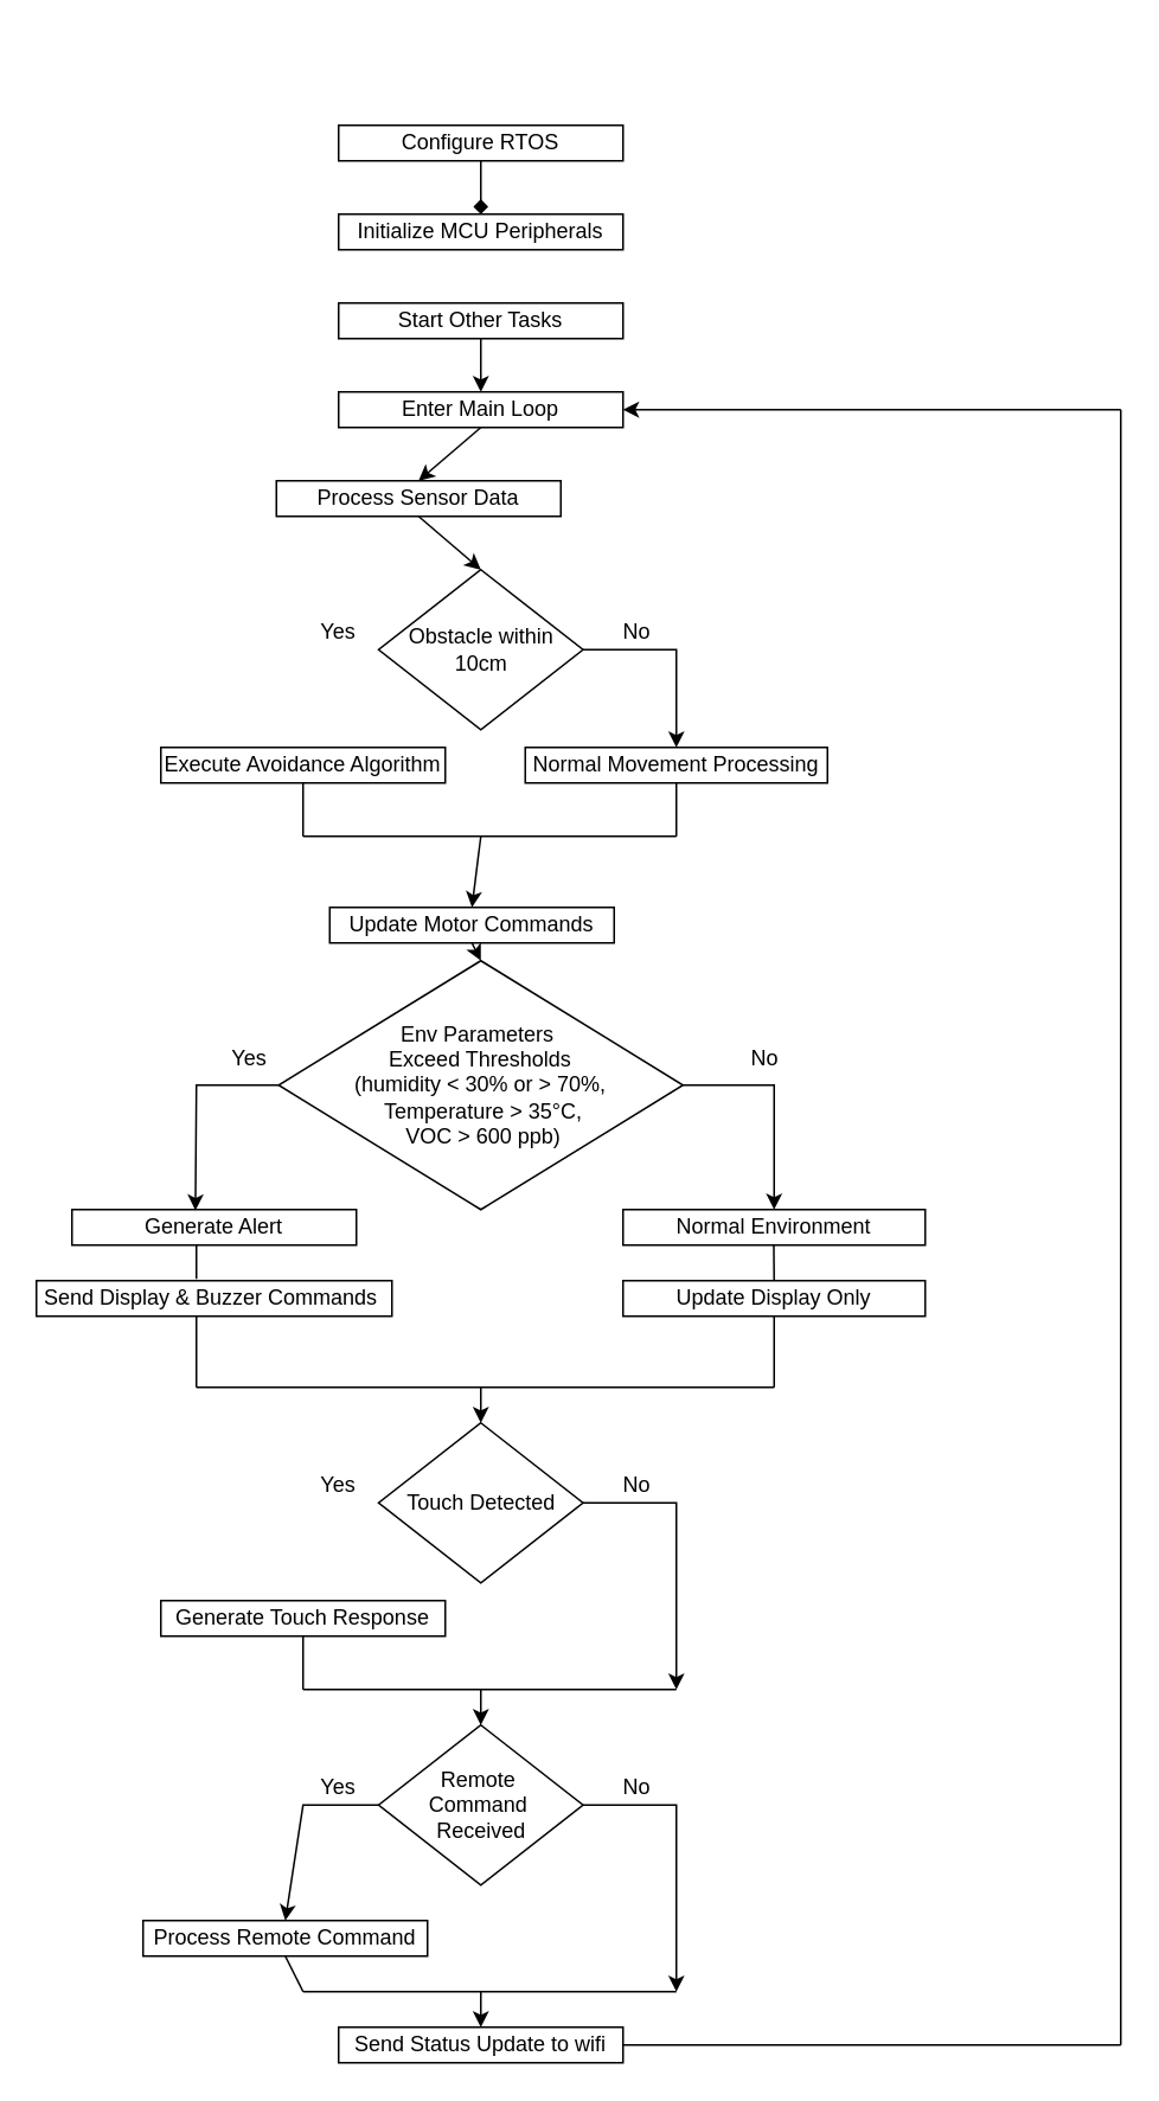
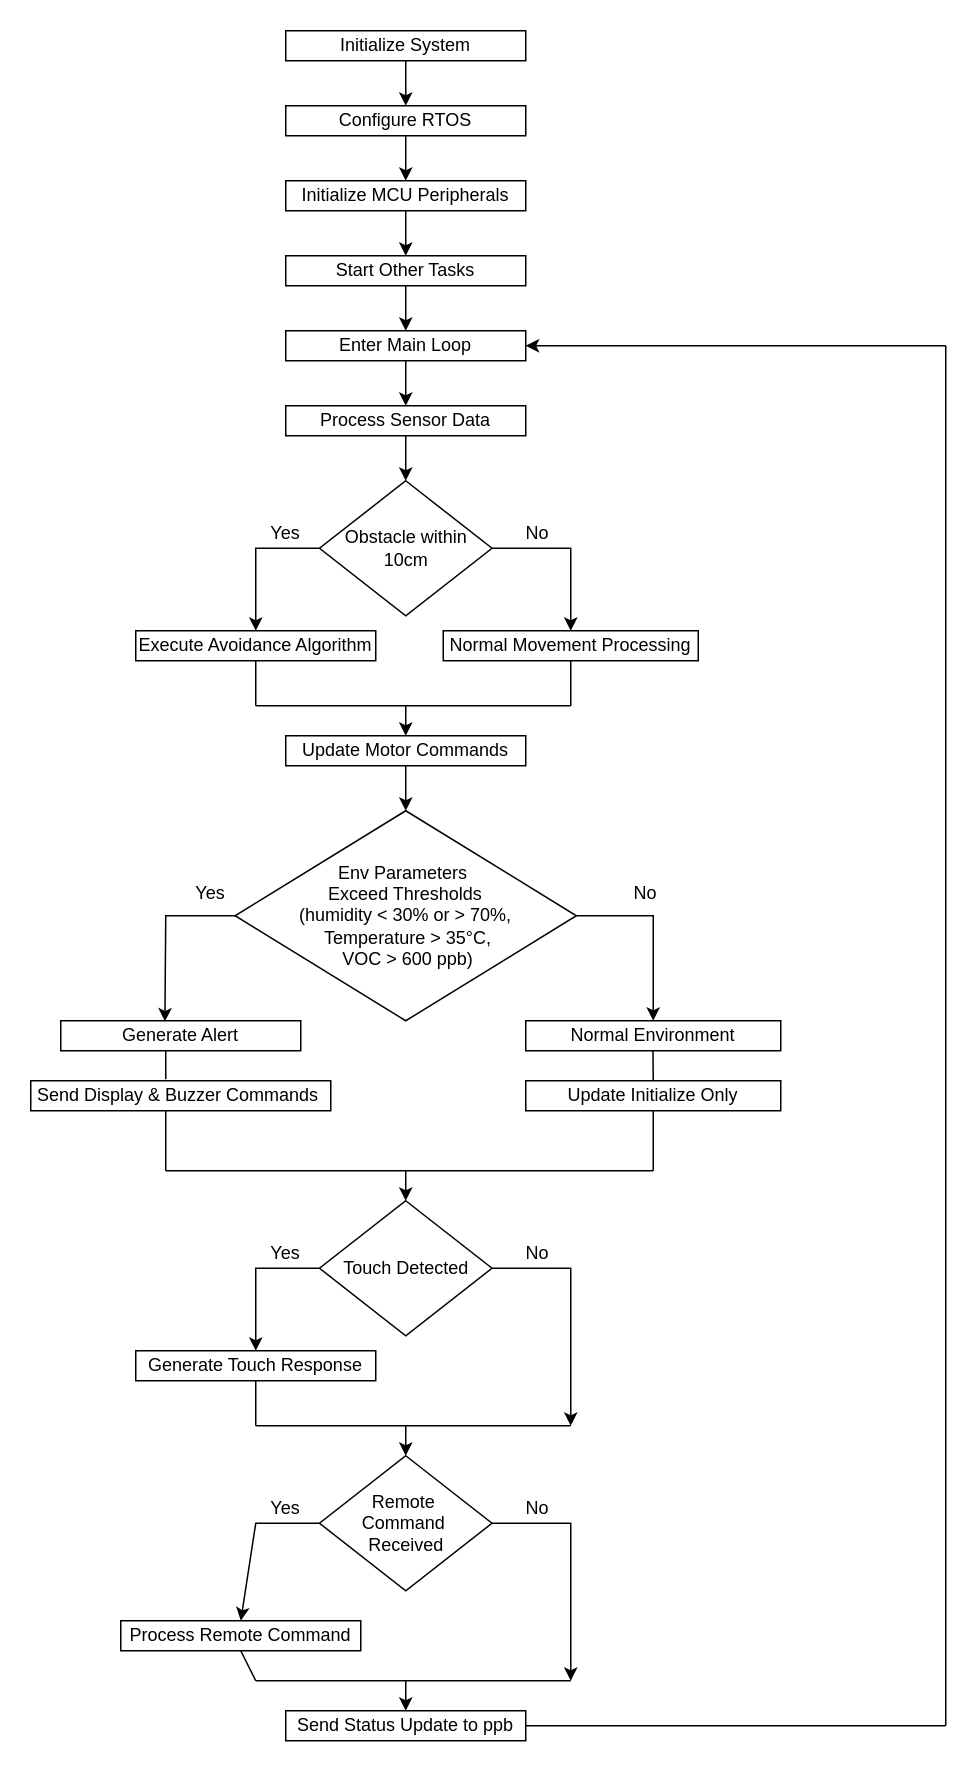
  <mxCell id="0" />
  <mxCell id="1" parent="0" />
+ <mxCell id="2" value="Initialize System" style="rounded=0;whiteSpace=wrap;html=1;" vertex="1" parent="1"><mxGeometry x="190" y="20" width="160" height="20" as="geometry" /></mxCell>
  <mxCell id="3" value="Configure RTOS" style="rounded=0;whiteSpace=wrap;html=1;" vertex="1" parent="1"><mxGeometry x="190" y="70" width="160" height="20" as="geometry" /></mxCell>
  <mxCell id="4" value="Initialize MCU Peripherals" style="rounded=0;whiteSpace=wrap;html=1;" vertex="1" parent="1"><mxGeometry x="190" y="120" width="160" height="20" as="geometry" /></mxCell>
  <mxCell id="5" value="Start Other Tasks" style="rounded=0;whiteSpace=wrap;html=1;" vertex="1" parent="1"><mxGeometry x="190" y="170" width="160" height="20" as="geometry" /></mxCell>
  <mxCell id="6" value="Enter Main Loop" style="rounded=0;whiteSpace=wrap;html=1;" vertex="1" parent="1"><mxGeometry x="190" y="220" width="160" height="20" as="geometry" /></mxCell>
- <mxCell id="7" value="Process Sensor Data" style="rounded=0;whiteSpace=wrap;html=1;" vertex="1" parent="1"><mxGeometry x="155" y="270" width="160" height="20" as="geometry" /></mxCell>
+ <mxCell id="7" value="Process Sensor Data" style="rounded=0;whiteSpace=wrap;html=1;" vertex="1" parent="1"><mxGeometry x="190" y="270" width="160" height="20" as="geometry" /></mxCell>
  <mxCell id="8" value="Obstacle within 10cm" style="rhombus;whiteSpace=wrap;html=1;" vertex="1" parent="1"><mxGeometry x="212.5" y="320" width="115" height="90" as="geometry" /></mxCell>
  <mxCell id="9" value="Execute Avoidance Algorithm" style="rounded=0;whiteSpace=wrap;html=1;" vertex="1" parent="1"><mxGeometry x="90" y="420" width="160" height="20" as="geometry" /></mxCell>
  <mxCell id="10" value="Normal Movement Processing" style="rounded=0;whiteSpace=wrap;html=1;" vertex="1" parent="1"><mxGeometry x="295" y="420" width="170" height="20" as="geometry" /></mxCell>
- <mxCell id="11" value="Update Motor Commands" style="rounded=0;whiteSpace=wrap;html=1;" vertex="1" parent="1"><mxGeometry x="185" y="510" width="160" height="20" as="geometry" /></mxCell>
+ <mxCell id="11" value="Update Motor Commands" style="rounded=0;whiteSpace=wrap;html=1;" vertex="1" parent="1"><mxGeometry x="190" y="490" width="160" height="20" as="geometry" /></mxCell>
+ <mxCell id="12" value="" style="endArrow=classic;html=1;rounded=0;exitX=0;exitY=0.5;exitDx=0;exitDy=0;entryX=0.5;entryY=0;entryDx=0;entryDy=0;" edge="1" parent="1" source="8" target="9"><mxGeometry width="50" height="50" relative="1" as="geometry"><mxPoint x="220" y="470" as="sourcePoint" /><mxPoint x="270" y="420" as="targetPoint" /><Array as="points"><mxPoint x="170" y="365" /></Array></mxGeometry></mxCell>
  <mxCell id="13" value="" style="endArrow=classic;html=1;rounded=0;exitX=1;exitY=0.5;exitDx=0;exitDy=0;entryX=0.5;entryY=0;entryDx=0;entryDy=0;" edge="1" parent="1" source="8" target="10"><mxGeometry width="50" height="50" relative="1" as="geometry"><mxPoint x="223" y="375" as="sourcePoint" /><mxPoint x="180" y="430" as="targetPoint" /><Array as="points"><mxPoint x="380" y="365" /></Array></mxGeometry></mxCell>
  <mxCell id="14" value="" style="endArrow=none;html=1;rounded=0;exitX=0.5;exitY=1;exitDx=0;exitDy=0;" edge="1" parent="1" source="9"><mxGeometry width="50" height="50" relative="1" as="geometry"><mxPoint x="220" y="470" as="sourcePoint" /><mxPoint x="170" y="470" as="targetPoint" /></mxGeometry></mxCell>
  <mxCell id="15" value="" style="endArrow=none;html=1;rounded=0;exitX=0.5;exitY=1;exitDx=0;exitDy=0;" edge="1" parent="1" source="10"><mxGeometry width="50" height="50" relative="1" as="geometry"><mxPoint x="180" y="450" as="sourcePoint" /><mxPoint x="380" y="470" as="targetPoint" /></mxGeometry></mxCell>
  <mxCell id="16" value="" style="endArrow=none;html=1;rounded=0;" edge="1" parent="1"><mxGeometry width="50" height="50" relative="1" as="geometry"><mxPoint x="170" y="470" as="sourcePoint" /><mxPoint x="380" y="470" as="targetPoint" /></mxGeometry></mxCell>
  <mxCell id="17" value="" style="endArrow=classic;html=1;rounded=0;entryX=0.5;entryY=0;entryDx=0;entryDy=0;" edge="1" parent="1" target="11"><mxGeometry width="50" height="50" relative="1" as="geometry"><mxPoint x="270" y="470" as="sourcePoint" /><mxPoint x="270" y="420" as="targetPoint" /></mxGeometry></mxCell>
  <mxCell id="18" value="Yes" style="text;html=1;align=center;verticalAlign=middle;whiteSpace=wrap;rounded=0;" vertex="1" parent="1"><mxGeometry x="160" y="340" width="60" height="30" as="geometry" /></mxCell>
  <mxCell id="19" value="No" style="text;html=1;align=center;verticalAlign=middle;whiteSpace=wrap;rounded=0;" vertex="1" parent="1"><mxGeometry x="327.5" y="340" width="60" height="30" as="geometry" /></mxCell>
  <mxCell id="20" value="Env Parameters&amp;nbsp;&lt;div&gt;Exceed Thresholds&lt;div&gt;(humidity &amp;lt; 30% or &amp;gt; 70%,&lt;/div&gt;&lt;div&gt;&amp;nbsp;Temperature &amp;gt; 35°C,&lt;/div&gt;&lt;div&gt;&amp;nbsp;VOC &amp;gt; 600 ppb)&lt;/div&gt;&lt;/div&gt;" style="rhombus;whiteSpace=wrap;html=1;" vertex="1" parent="1"><mxGeometry x="156.25" y="540" width="227.5" height="140" as="geometry" /></mxCell>
  <mxCell id="21" value="Generate Alert" style="rounded=0;whiteSpace=wrap;html=1;" vertex="1" parent="1"><mxGeometry x="40" y="680" width="160" height="20" as="geometry" /></mxCell>
  <mxCell id="22" value="Normal Environment" style="rounded=0;whiteSpace=wrap;html=1;" vertex="1" parent="1"><mxGeometry x="350" y="680" width="170" height="20" as="geometry" /></mxCell>
  <mxCell id="23" value="" style="endArrow=none;html=1;rounded=0;" edge="1" parent="1"><mxGeometry width="50" height="50" relative="1" as="geometry"><mxPoint x="110" y="700" as="sourcePoint" /><mxPoint x="110" y="719" as="targetPoint" /></mxGeometry></mxCell>
  <mxCell id="24" value="" style="endArrow=none;html=1;rounded=0;" edge="1" parent="1"><mxGeometry width="50" height="50" relative="1" as="geometry"><mxPoint x="110" y="780" as="sourcePoint" /><mxPoint x="435" y="780" as="targetPoint" /></mxGeometry></mxCell>
  <mxCell id="25" value="" style="endArrow=classic;html=1;rounded=0;entryX=0.5;entryY=0;entryDx=0;entryDy=0;" edge="1" parent="1"><mxGeometry width="50" height="50" relative="1" as="geometry"><mxPoint x="270" y="780" as="sourcePoint" /><mxPoint x="270" y="800" as="targetPoint" /></mxGeometry></mxCell>
  <mxCell id="26" value="Yes" style="text;html=1;align=center;verticalAlign=middle;whiteSpace=wrap;rounded=0;" vertex="1" parent="1"><mxGeometry x="110" y="580" width="60" height="30" as="geometry" /></mxCell>
  <mxCell id="27" value="No" style="text;html=1;align=center;verticalAlign=middle;whiteSpace=wrap;rounded=0;" vertex="1" parent="1"><mxGeometry x="400" y="580" width="60" height="30" as="geometry" /></mxCell>
  <mxCell id="28" value="" style="endArrow=classic;html=1;rounded=0;exitX=0;exitY=0.5;exitDx=0;exitDy=0;entryX=0.434;entryY=0.025;entryDx=0;entryDy=0;entryPerimeter=0;" edge="1" parent="1" source="20" target="21"><mxGeometry width="50" height="50" relative="1" as="geometry"><mxPoint x="220" y="670" as="sourcePoint" /><mxPoint x="270" y="620" as="targetPoint" /><Array as="points"><mxPoint x="110" y="610" /></Array></mxGeometry></mxCell>
  <mxCell id="29" value="" style="endArrow=classic;html=1;rounded=0;entryX=0.5;entryY=0;entryDx=0;entryDy=0;exitX=1;exitY=0.5;exitDx=0;exitDy=0;" edge="1" parent="1" source="20" target="22"><mxGeometry width="50" height="50" relative="1" as="geometry"><mxPoint x="220" y="730" as="sourcePoint" /><mxPoint x="270" y="680" as="targetPoint" /><Array as="points"><mxPoint x="435" y="610" /></Array></mxGeometry></mxCell>
  <mxCell id="30" value="Send Display &amp;amp; Buzzer Commands&amp;nbsp;" style="rounded=0;whiteSpace=wrap;html=1;" vertex="1" parent="1"><mxGeometry x="20" y="720" width="200" height="20" as="geometry" /></mxCell>
- <mxCell id="31" value="Update Display Only" style="rounded=0;whiteSpace=wrap;html=1;" vertex="1" parent="1"><mxGeometry x="350" y="720" width="170" height="20" as="geometry" /></mxCell>
+ <mxCell id="31" value="Update Initialize Only" style="rounded=0;whiteSpace=wrap;html=1;" vertex="1" parent="1"><mxGeometry x="350" y="720" width="170" height="20" as="geometry" /></mxCell>
  <mxCell id="32" value="" style="endArrow=none;html=1;rounded=0;entryX=0.5;entryY=0;entryDx=0;entryDy=0;" edge="1" parent="1" target="31"><mxGeometry width="50" height="50" relative="1" as="geometry"><mxPoint x="434.8" y="700" as="sourcePoint" /><mxPoint x="434.8" y="719" as="targetPoint" /></mxGeometry></mxCell>
  <mxCell id="33" value="" style="endArrow=none;html=1;rounded=0;" edge="1" parent="1"><mxGeometry width="50" height="50" relative="1" as="geometry"><mxPoint x="110" y="780" as="sourcePoint" /><mxPoint x="110" y="740" as="targetPoint" /></mxGeometry></mxCell>
  <mxCell id="34" value="" style="endArrow=none;html=1;rounded=0;entryX=0.5;entryY=1;entryDx=0;entryDy=0;" edge="1" parent="1" target="31"><mxGeometry width="50" height="50" relative="1" as="geometry"><mxPoint x="435" y="780" as="sourcePoint" /><mxPoint x="470" y="720" as="targetPoint" /></mxGeometry></mxCell>
  <mxCell id="35" value="Touch Detected" style="rhombus;whiteSpace=wrap;html=1;" vertex="1" parent="1"><mxGeometry x="212.5" y="800" width="115" height="90" as="geometry" /></mxCell>
  <mxCell id="36" value="Generate Touch Response" style="rounded=0;whiteSpace=wrap;html=1;" vertex="1" parent="1"><mxGeometry x="90" y="900" width="160" height="20" as="geometry" /></mxCell>
+ <mxCell id="37" value="" style="endArrow=classic;html=1;rounded=0;exitX=0;exitY=0.5;exitDx=0;exitDy=0;entryX=0.5;entryY=0;entryDx=0;entryDy=0;" edge="1" parent="1" source="35" target="36"><mxGeometry width="50" height="50" relative="1" as="geometry"><mxPoint x="220" y="950" as="sourcePoint" /><mxPoint x="270" y="900" as="targetPoint" /><Array as="points"><mxPoint x="170" y="845" /></Array></mxGeometry></mxCell>
  <mxCell id="38" value="" style="endArrow=classic;html=1;rounded=0;exitX=1;exitY=0.5;exitDx=0;exitDy=0;" edge="1" parent="1" source="35"><mxGeometry width="50" height="50" relative="1" as="geometry"><mxPoint x="223" y="855" as="sourcePoint" /><mxPoint x="380" y="950" as="targetPoint" /><Array as="points"><mxPoint x="380" y="845" /></Array></mxGeometry></mxCell>
  <mxCell id="39" value="" style="endArrow=none;html=1;rounded=0;exitX=0.5;exitY=1;exitDx=0;exitDy=0;" edge="1" parent="1" source="36"><mxGeometry width="50" height="50" relative="1" as="geometry"><mxPoint x="220" y="950" as="sourcePoint" /><mxPoint x="170" y="950" as="targetPoint" /></mxGeometry></mxCell>
  <mxCell id="40" value="" style="endArrow=none;html=1;rounded=0;" edge="1" parent="1"><mxGeometry width="50" height="50" relative="1" as="geometry"><mxPoint x="170" y="950" as="sourcePoint" /><mxPoint x="380" y="950" as="targetPoint" /></mxGeometry></mxCell>
  <mxCell id="41" value="" style="endArrow=classic;html=1;rounded=0;entryX=0.5;entryY=0;entryDx=0;entryDy=0;" edge="1" parent="1"><mxGeometry width="50" height="50" relative="1" as="geometry"><mxPoint x="270" y="950" as="sourcePoint" /><mxPoint x="270" y="970" as="targetPoint" /></mxGeometry></mxCell>
  <mxCell id="42" value="Yes" style="text;html=1;align=center;verticalAlign=middle;whiteSpace=wrap;rounded=0;" vertex="1" parent="1"><mxGeometry x="160" y="820" width="60" height="30" as="geometry" /></mxCell>
  <mxCell id="43" value="No" style="text;html=1;align=center;verticalAlign=middle;whiteSpace=wrap;rounded=0;" vertex="1" parent="1"><mxGeometry x="327.5" y="820" width="60" height="30" as="geometry" /></mxCell>
  <mxCell id="44" value="Remote&amp;nbsp;&lt;div&gt;Command&amp;nbsp;&lt;div&gt;Received&lt;/div&gt;&lt;/div&gt;" style="rhombus;whiteSpace=wrap;html=1;" vertex="1" parent="1"><mxGeometry x="212.5" y="970" width="115" height="90" as="geometry" /></mxCell>
  <mxCell id="45" value="Process Remote Command" style="rounded=0;whiteSpace=wrap;html=1;" vertex="1" parent="1"><mxGeometry x="80" y="1080" width="160" height="20" as="geometry" /></mxCell>
- <mxCell id="46" value="Send Status Update to wifi" style="rounded=0;whiteSpace=wrap;html=1;" vertex="1" parent="1"><mxGeometry x="190" y="1140" width="160" height="20" as="geometry" /></mxCell>
+ <mxCell id="46" value="Send Status Update to ppb" style="rounded=0;whiteSpace=wrap;html=1;" vertex="1" parent="1"><mxGeometry x="190" y="1140" width="160" height="20" as="geometry" /></mxCell>
  <mxCell id="47" value="" style="endArrow=classic;html=1;rounded=0;exitX=0;exitY=0.5;exitDx=0;exitDy=0;entryX=0.5;entryY=0;entryDx=0;entryDy=0;" edge="1" parent="1" source="44" target="45"><mxGeometry width="50" height="50" relative="1" as="geometry"><mxPoint x="220" y="1120" as="sourcePoint" /><mxPoint x="270" y="1070" as="targetPoint" /><Array as="points"><mxPoint x="170" y="1015" /></Array></mxGeometry></mxCell>
  <mxCell id="48" value="" style="endArrow=classic;html=1;rounded=0;exitX=1;exitY=0.5;exitDx=0;exitDy=0;" edge="1" parent="1" source="44"><mxGeometry width="50" height="50" relative="1" as="geometry"><mxPoint x="223" y="1025" as="sourcePoint" /><mxPoint x="380" y="1120" as="targetPoint" /><Array as="points"><mxPoint x="380" y="1015" /></Array></mxGeometry></mxCell>
  <mxCell id="49" value="" style="endArrow=none;html=1;rounded=0;exitX=0.5;exitY=1;exitDx=0;exitDy=0;" edge="1" parent="1" source="45"><mxGeometry width="50" height="50" relative="1" as="geometry"><mxPoint x="220" y="1120" as="sourcePoint" /><mxPoint x="170" y="1120" as="targetPoint" /></mxGeometry></mxCell>
  <mxCell id="50" value="" style="endArrow=none;html=1;rounded=0;" edge="1" parent="1"><mxGeometry width="50" height="50" relative="1" as="geometry"><mxPoint x="170" y="1120" as="sourcePoint" /><mxPoint x="380" y="1120" as="targetPoint" /></mxGeometry></mxCell>
  <mxCell id="51" value="" style="endArrow=classic;html=1;rounded=0;entryX=0.5;entryY=0;entryDx=0;entryDy=0;" edge="1" parent="1" target="46"><mxGeometry width="50" height="50" relative="1" as="geometry"><mxPoint x="270" y="1120" as="sourcePoint" /><mxPoint x="270" y="1070" as="targetPoint" /></mxGeometry></mxCell>
  <mxCell id="52" value="Yes" style="text;html=1;align=center;verticalAlign=middle;whiteSpace=wrap;rounded=0;" vertex="1" parent="1"><mxGeometry x="160" y="990" width="60" height="30" as="geometry" /></mxCell>
  <mxCell id="53" value="No" style="text;html=1;align=center;verticalAlign=middle;whiteSpace=wrap;rounded=0;" vertex="1" parent="1"><mxGeometry x="327.5" y="990" width="60" height="30" as="geometry" /></mxCell>
  <mxCell id="54" value="" style="endArrow=none;html=1;rounded=0;exitX=1;exitY=0.5;exitDx=0;exitDy=0;" edge="1" parent="1" source="46"><mxGeometry width="50" height="50" relative="1" as="geometry"><mxPoint x="330" y="1160" as="sourcePoint" /><mxPoint x="630" y="1150" as="targetPoint" /></mxGeometry></mxCell>
  <mxCell id="55" value="" style="endArrow=none;html=1;rounded=0;" edge="1" parent="1"><mxGeometry width="50" height="50" relative="1" as="geometry"><mxPoint x="630" y="1150" as="sourcePoint" /><mxPoint x="630" y="230" as="targetPoint" /></mxGeometry></mxCell>
  <mxCell id="56" value="" style="endArrow=classic;html=1;rounded=0;entryX=1;entryY=0.5;entryDx=0;entryDy=0;" edge="1" parent="1" target="6"><mxGeometry width="50" height="50" relative="1" as="geometry"><mxPoint x="630" y="230" as="sourcePoint" /><mxPoint x="300" y="290" as="targetPoint" /></mxGeometry></mxCell>
- <mxCell id="58" value="" style="endArrow=diamond;html=1;rounded=0;exitX=0.5;exitY=1;exitDx=0;exitDy=0;" edge="1" parent="1" source="3" target="4"><mxGeometry width="50" height="50" relative="1" as="geometry"><mxPoint x="280" y="50" as="sourcePoint" /><mxPoint x="280" y="80" as="targetPoint" /></mxGeometry></mxCell>
+ <mxCell id="57" value="" style="endArrow=classic;html=1;rounded=0;exitX=0.5;exitY=1;exitDx=0;exitDy=0;entryX=0.5;entryY=0;entryDx=0;entryDy=0;" edge="1" parent="1" source="2" target="3"><mxGeometry width="50" height="50" relative="1" as="geometry"><mxPoint x="180" y="180" as="sourcePoint" /><mxPoint x="230" y="130" as="targetPoint" /></mxGeometry></mxCell>
+ <mxCell id="58" value="" style="endArrow=classic;html=1;rounded=0;exitX=0.5;exitY=1;exitDx=0;exitDy=0;" edge="1" parent="1" source="3" target="4"><mxGeometry width="50" height="50" relative="1" as="geometry"><mxPoint x="280" y="50" as="sourcePoint" /><mxPoint x="280" y="80" as="targetPoint" /></mxGeometry></mxCell>
+ <mxCell id="59" value="" style="endArrow=classic;html=1;rounded=0;exitX=0.5;exitY=1;exitDx=0;exitDy=0;entryX=0.5;entryY=0;entryDx=0;entryDy=0;" edge="1" parent="1" source="4" target="5"><mxGeometry width="50" height="50" relative="1" as="geometry"><mxPoint x="280" y="100" as="sourcePoint" /><mxPoint x="280" y="130" as="targetPoint" /></mxGeometry></mxCell>
  <mxCell id="60" value="" style="endArrow=classic;html=1;rounded=0;exitX=0.5;exitY=1;exitDx=0;exitDy=0;entryX=0.5;entryY=0;entryDx=0;entryDy=0;" edge="1" parent="1" source="5" target="6"><mxGeometry width="50" height="50" relative="1" as="geometry"><mxPoint x="280" y="150" as="sourcePoint" /><mxPoint x="280" y="180" as="targetPoint" /></mxGeometry></mxCell>
  <mxCell id="61" value="" style="endArrow=classic;html=1;rounded=0;exitX=0.5;exitY=1;exitDx=0;exitDy=0;entryX=0.5;entryY=0;entryDx=0;entryDy=0;" edge="1" parent="1" source="6" target="7"><mxGeometry width="50" height="50" relative="1" as="geometry"><mxPoint x="280" y="200" as="sourcePoint" /><mxPoint x="280" y="230" as="targetPoint" /></mxGeometry></mxCell>
  <mxCell id="62" value="" style="endArrow=classic;html=1;rounded=0;exitX=0.5;exitY=1;exitDx=0;exitDy=0;entryX=0.5;entryY=0;entryDx=0;entryDy=0;" edge="1" parent="1" source="7" target="8"><mxGeometry width="50" height="50" relative="1" as="geometry"><mxPoint x="280" y="250" as="sourcePoint" /><mxPoint x="280" y="280" as="targetPoint" /></mxGeometry></mxCell>
  <mxCell id="63" value="" style="endArrow=classic;html=1;rounded=0;entryX=0.5;entryY=0;entryDx=0;entryDy=0;exitX=0.5;exitY=1;exitDx=0;exitDy=0;" edge="1" parent="1" source="11" target="20"><mxGeometry width="50" height="50" relative="1" as="geometry"><mxPoint x="280" y="480" as="sourcePoint" /><mxPoint x="280" y="500" as="targetPoint" /></mxGeometry></mxCell>
